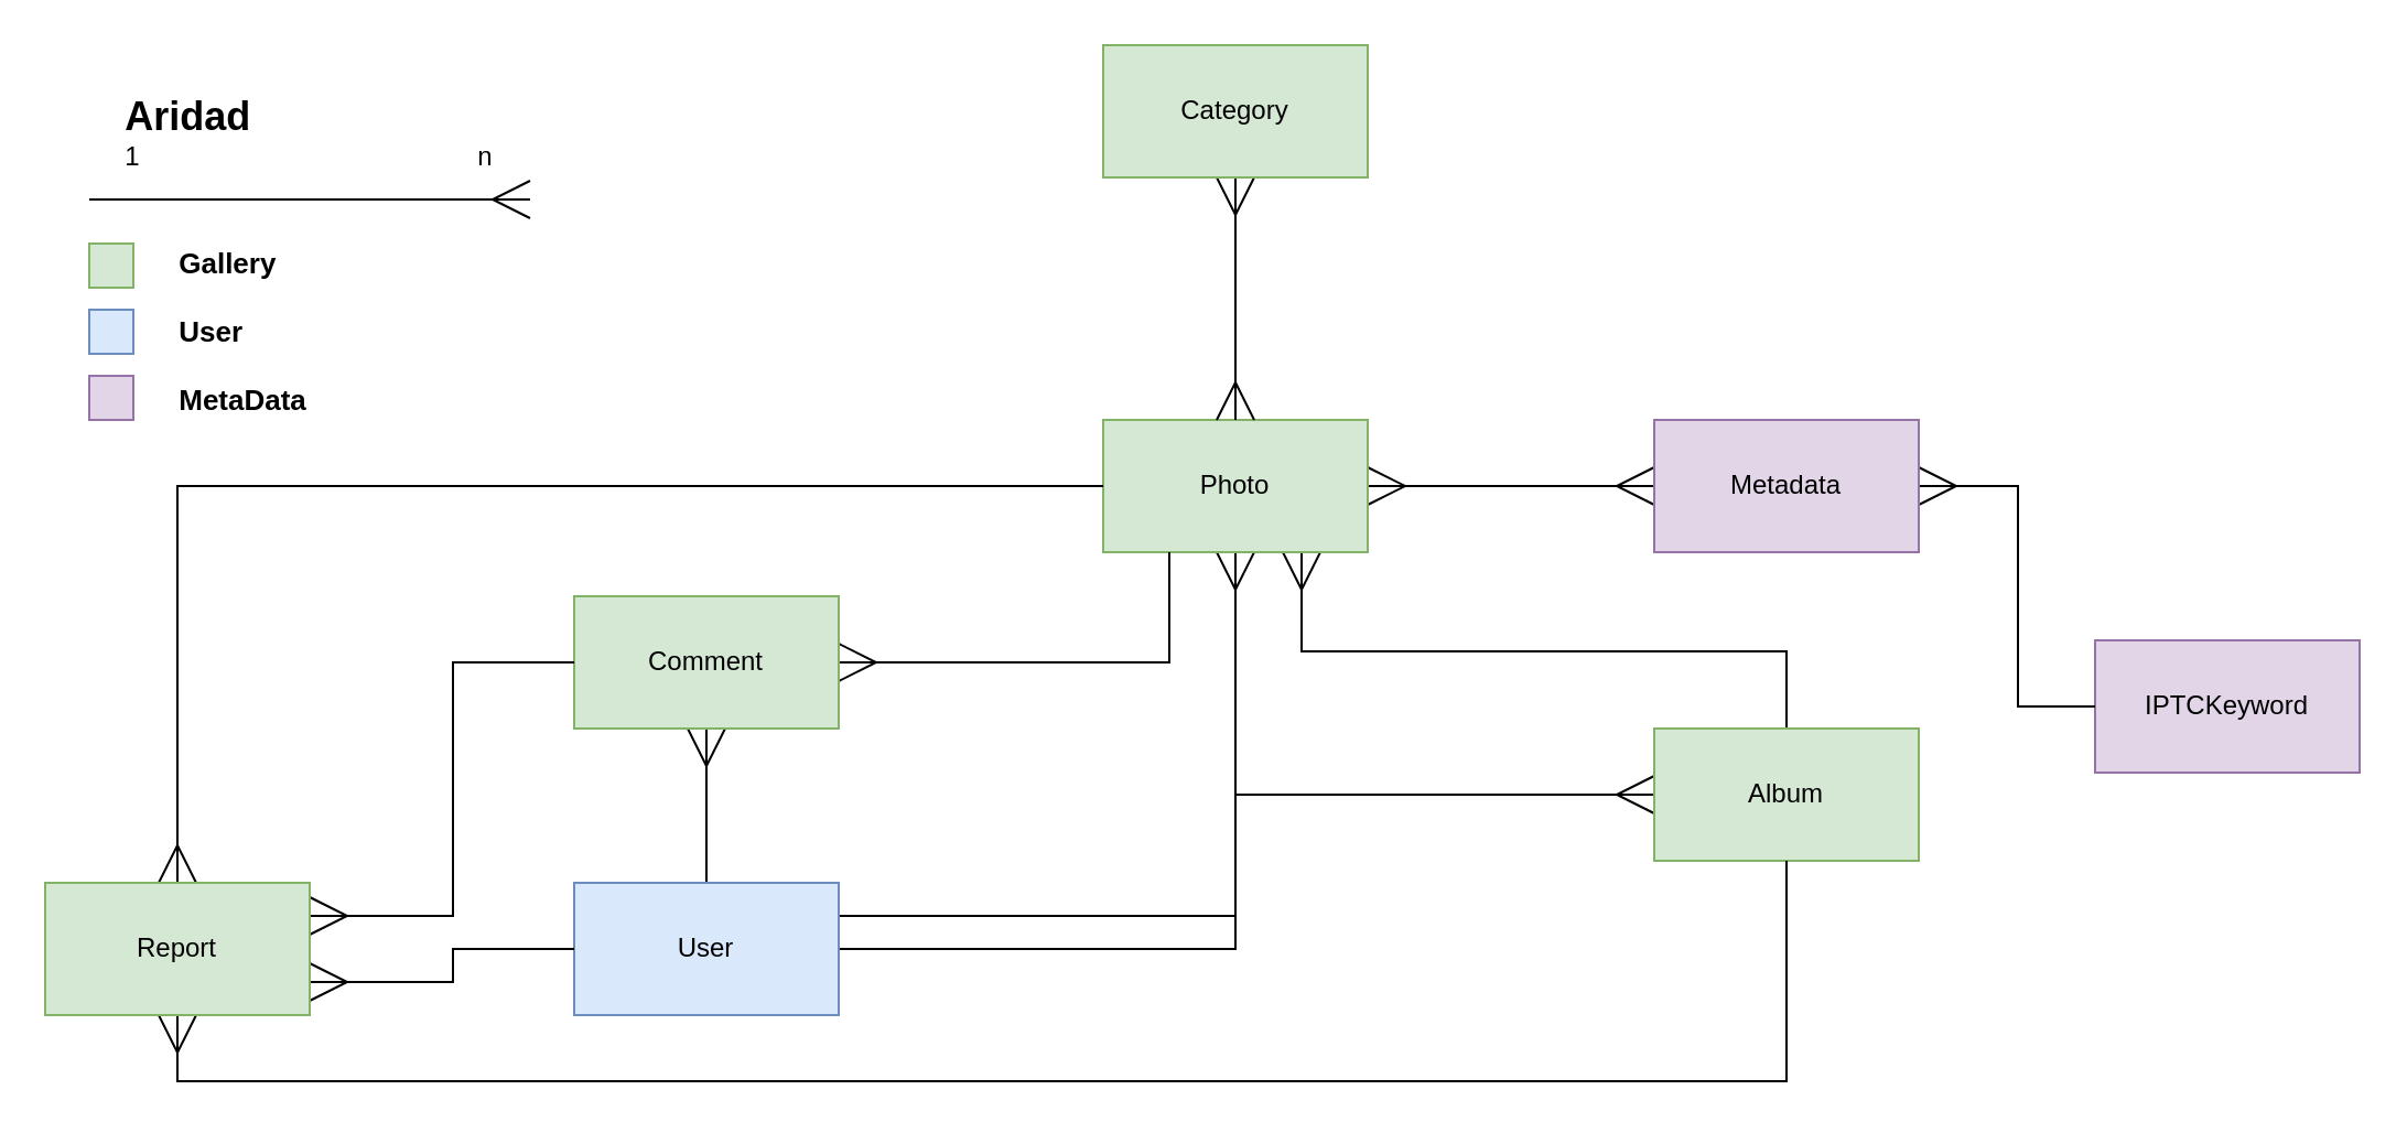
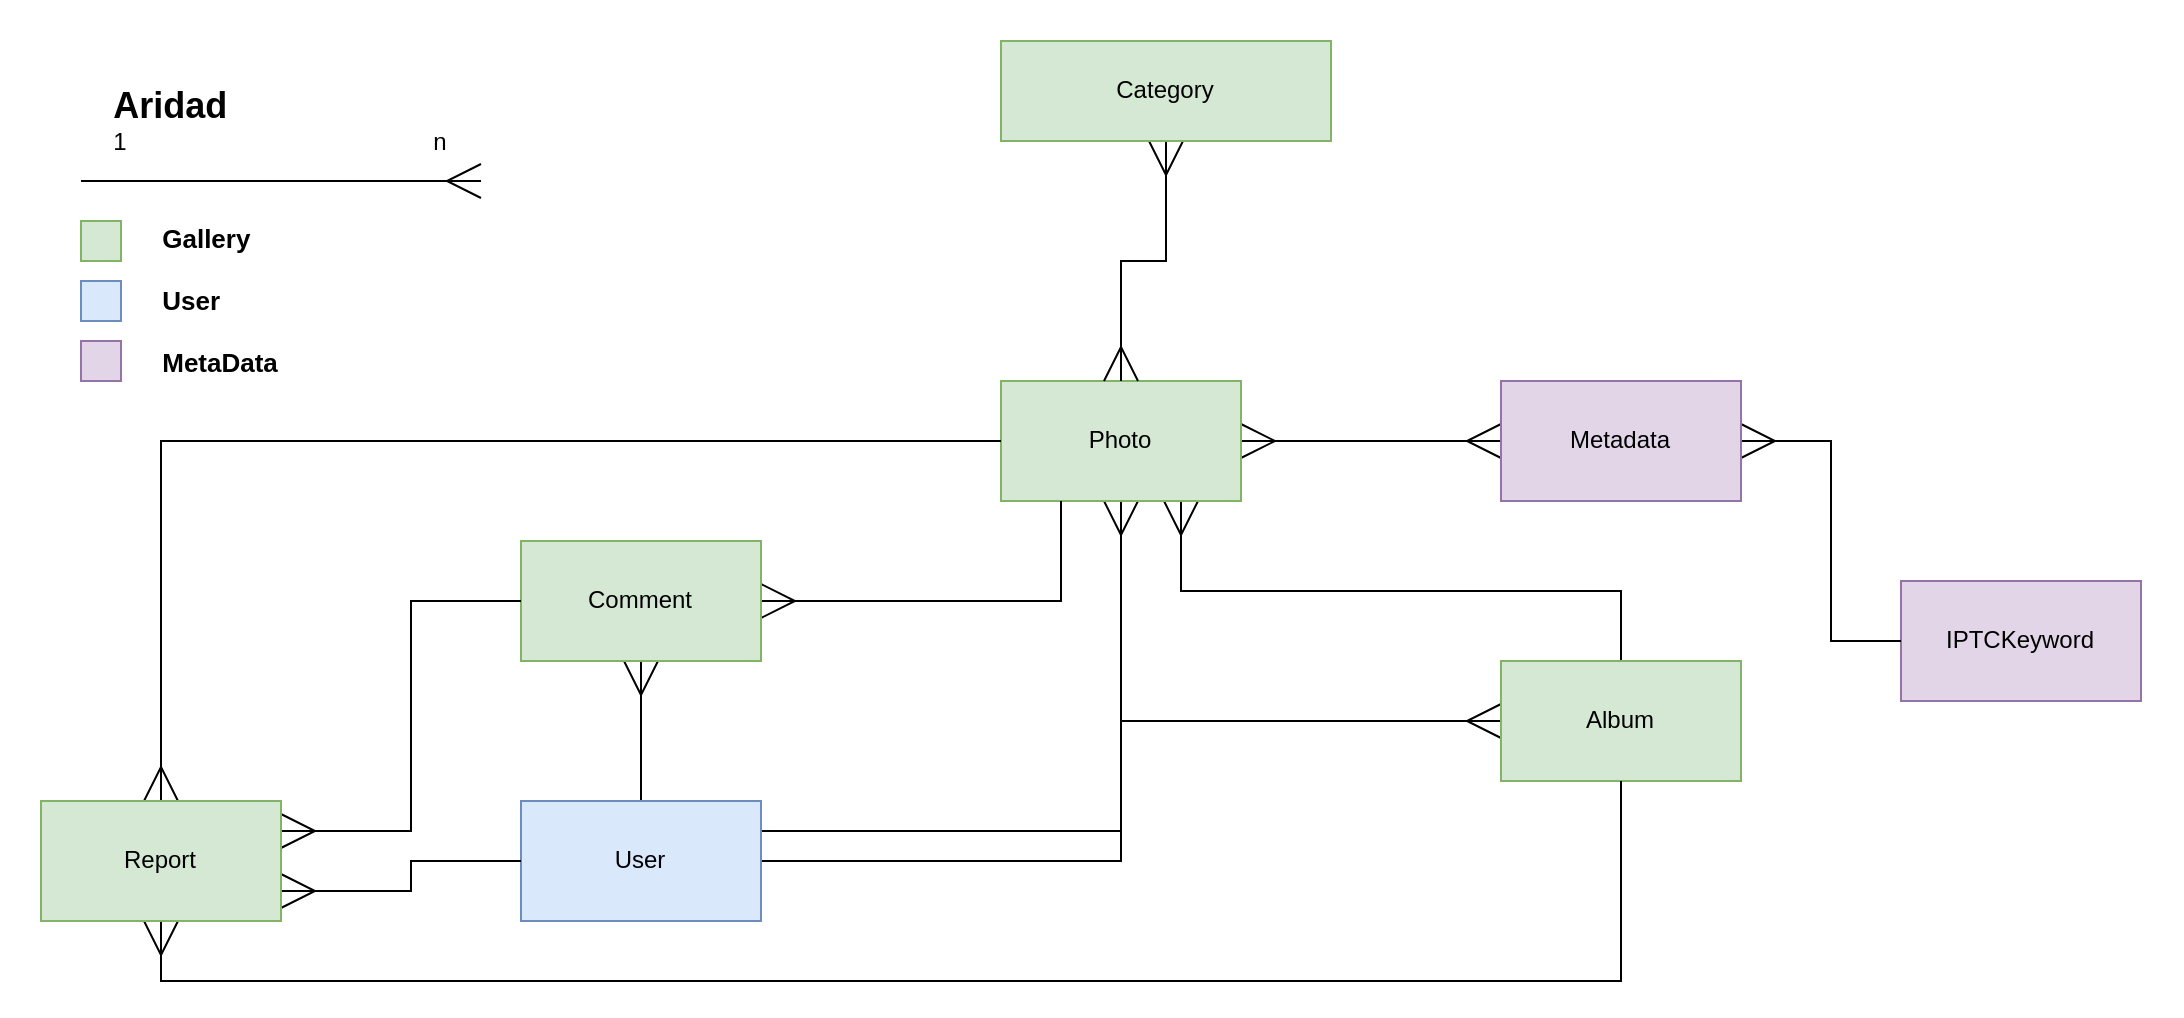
  <mxCell id="0" />
  <mxCell id="1" parent="0" />
  <mxCell id="2" style="edgeStyle=orthogonalEdgeStyle;rounded=0;orthogonalLoop=1;jettySize=auto;html=1;exitX=0.75;exitY=1;exitDx=0;exitDy=0;entryX=0.5;entryY=0;entryDx=0;entryDy=0;startArrow=ERmany;startFill=0;endArrow=none;endFill=0;endSize=15;startSize=15;" edge="1" parent="1" source="5" target="7"><mxGeometry relative="1" as="geometry" /></mxCell>
  <mxCell id="3" style="edgeStyle=orthogonalEdgeStyle;rounded=0;orthogonalLoop=1;jettySize=auto;html=1;exitX=0.5;exitY=1;exitDx=0;exitDy=0;entryX=1;entryY=0.25;entryDx=0;entryDy=0;startArrow=ERmany;startFill=0;endArrow=none;endFill=0;endSize=15;startSize=15;" edge="1" parent="1" source="5" target="11"><mxGeometry relative="1" as="geometry" /></mxCell>
  <mxCell id="4" style="edgeStyle=orthogonalEdgeStyle;rounded=0;orthogonalLoop=1;jettySize=auto;html=1;exitX=1;exitY=0.5;exitDx=0;exitDy=0;entryX=0;entryY=0.5;entryDx=0;entryDy=0;startArrow=ERmany;startFill=0;endArrow=ERmany;endFill=0;endSize=15;startSize=15;" edge="1" parent="1" source="5" target="21"><mxGeometry relative="1" as="geometry" /></mxCell>
  <mxCell id="5" value="Photo" style="rounded=0;whiteSpace=wrap;html=1;fillColor=#d5e8d4;strokeColor=#82b366;" vertex="1" parent="1"><mxGeometry x="500" y="190" width="120" height="60" as="geometry" /></mxCell>
  <mxCell id="6" style="edgeStyle=orthogonalEdgeStyle;rounded=0;orthogonalLoop=1;jettySize=auto;html=1;exitX=0;exitY=0.5;exitDx=0;exitDy=0;entryX=1;entryY=0.5;entryDx=0;entryDy=0;startArrow=ERmany;startFill=0;endArrow=none;endFill=0;endSize=15;startSize=15;" edge="1" parent="1" source="7" target="11"><mxGeometry relative="1" as="geometry" /></mxCell>
  <mxCell id="7" value="Album" style="rounded=0;whiteSpace=wrap;html=1;fillColor=#d5e8d4;strokeColor=#82b366;" vertex="1" parent="1"><mxGeometry x="750" y="330" width="120" height="60" as="geometry" /></mxCell>
  <mxCell id="8" style="edgeStyle=orthogonalEdgeStyle;rounded=0;orthogonalLoop=1;jettySize=auto;html=1;exitX=1;exitY=0.5;exitDx=0;exitDy=0;entryX=0.25;entryY=1;entryDx=0;entryDy=0;startArrow=ERmany;startFill=0;startSize=15;endArrow=none;endFill=0;endSize=15;" edge="1" parent="1" source="10" target="5"><mxGeometry relative="1" as="geometry" /></mxCell>
  <mxCell id="9" style="edgeStyle=orthogonalEdgeStyle;rounded=0;orthogonalLoop=1;jettySize=auto;html=1;exitX=0.5;exitY=1;exitDx=0;exitDy=0;startArrow=ERmany;startFill=0;startSize=15;endArrow=none;endFill=0;endSize=15;" edge="1" parent="1" source="10" target="11"><mxGeometry relative="1" as="geometry" /></mxCell>
  <mxCell id="10" value="Comment" style="rounded=0;whiteSpace=wrap;html=1;fillColor=#d5e8d4;strokeColor=#82b366;" vertex="1" parent="1"><mxGeometry x="260" y="270" width="120" height="60" as="geometry" /></mxCell>
  <mxCell id="11" value="User" style="rounded=0;whiteSpace=wrap;html=1;fillColor=#dae8fc;strokeColor=#6c8ebf;" vertex="1" parent="1"><mxGeometry x="260" y="400" width="120" height="60" as="geometry" /></mxCell>
  <mxCell id="12" value="&lt;div&gt;IPTCKeyword&lt;/div&gt;" style="rounded=0;whiteSpace=wrap;html=1;fillColor=#e1d5e7;strokeColor=#9673a6;" vertex="1" parent="1"><mxGeometry x="950" y="290" width="120" height="60" as="geometry" /></mxCell>
  <mxCell id="13" style="edgeStyle=orthogonalEdgeStyle;rounded=0;orthogonalLoop=1;jettySize=auto;html=1;exitX=0.5;exitY=1;exitDx=0;exitDy=0;entryX=0.5;entryY=0;entryDx=0;entryDy=0;startArrow=ERmany;startFill=0;endArrow=ERmany;endFill=0;startSize=15;endSize=15;" edge="1" parent="1" source="14" target="5"><mxGeometry relative="1" as="geometry" /></mxCell>
- <mxCell id="14" value="Category" style="rounded=0;whiteSpace=wrap;html=1;fillColor=#d5e8d4;strokeColor=#82b366;" vertex="1" parent="1"><mxGeometry x="500" y="20" width="120" height="60" as="geometry" /></mxCell>
+ <mxCell id="14" value="Category" style="rounded=0;whiteSpace=wrap;html=1;fillColor=#d5e8d4;strokeColor=#82b366;" vertex="1" parent="1"><mxGeometry x="500" y="20" width="165" height="50" as="geometry" /></mxCell>
  <mxCell id="15" style="edgeStyle=orthogonalEdgeStyle;rounded=0;orthogonalLoop=1;jettySize=auto;html=1;exitX=1;exitY=0.75;exitDx=0;exitDy=0;entryX=0;entryY=0.5;entryDx=0;entryDy=0;startArrow=ERmany;startFill=0;endArrow=none;endFill=0;endSize=15;startSize=15;" edge="1" parent="1" source="19" target="11"><mxGeometry relative="1" as="geometry" /></mxCell>
  <mxCell id="16" style="edgeStyle=orthogonalEdgeStyle;rounded=0;orthogonalLoop=1;jettySize=auto;html=1;exitX=1;exitY=0.25;exitDx=0;exitDy=0;entryX=0;entryY=0.5;entryDx=0;entryDy=0;startArrow=ERmany;startFill=0;endArrow=none;endFill=0;endSize=15;startSize=15;" edge="1" parent="1" source="19" target="10"><mxGeometry relative="1" as="geometry" /></mxCell>
  <mxCell id="17" style="edgeStyle=orthogonalEdgeStyle;rounded=0;orthogonalLoop=1;jettySize=auto;html=1;exitX=0.5;exitY=0;exitDx=0;exitDy=0;entryX=0;entryY=0.5;entryDx=0;entryDy=0;startArrow=ERmany;startFill=0;endArrow=none;endFill=0;endSize=15;startSize=15;" edge="1" parent="1" source="19" target="5"><mxGeometry relative="1" as="geometry" /></mxCell>
  <mxCell id="18" style="edgeStyle=orthogonalEdgeStyle;rounded=0;orthogonalLoop=1;jettySize=auto;html=1;exitX=0.5;exitY=1;exitDx=0;exitDy=0;entryX=0.5;entryY=1;entryDx=0;entryDy=0;startArrow=ERmany;startFill=0;endArrow=none;endFill=0;endSize=15;startSize=15;" edge="1" parent="1" source="19" target="7"><mxGeometry relative="1" as="geometry" /></mxCell>
  <mxCell id="19" value="Report" style="rounded=0;whiteSpace=wrap;html=1;fillColor=#d5e8d4;strokeColor=#82b366;" vertex="1" parent="1"><mxGeometry x="20" y="400" width="120" height="60" as="geometry" /></mxCell>
  <mxCell id="20" style="edgeStyle=orthogonalEdgeStyle;rounded=0;orthogonalLoop=1;jettySize=auto;html=1;exitX=1;exitY=0.5;exitDx=0;exitDy=0;entryX=0;entryY=0.5;entryDx=0;entryDy=0;startArrow=ERmany;startFill=0;endArrow=none;endFill=0;endSize=15;startSize=15;" edge="1" parent="1" source="21" target="12"><mxGeometry relative="1" as="geometry" /></mxCell>
  <mxCell id="21" value="Metadata" style="rounded=0;whiteSpace=wrap;html=1;fillColor=#e1d5e7;strokeColor=#9673a6;" vertex="1" parent="1"><mxGeometry x="750" y="190" width="120" height="60" as="geometry" /></mxCell>
  <mxCell id="22" value="" style="endArrow=ERmany;html=1;endFill=0;endSize=15;startSize=15;" edge="1" parent="1"><mxGeometry width="50" height="50" relative="1" as="geometry"><mxPoint x="40" y="90" as="sourcePoint" /><mxPoint x="240" y="90" as="targetPoint" /></mxGeometry></mxCell>
  <mxCell id="23" value="&lt;div align=&quot;left&quot;&gt;&lt;font size=&quot;1&quot;&gt;&lt;b style=&quot;font-size: 18px&quot;&gt;Aridad&lt;/b&gt;&lt;/font&gt;&lt;/div&gt;&lt;div&gt;1&amp;nbsp;&amp;nbsp;&amp;nbsp;&amp;nbsp;&amp;nbsp;&amp;nbsp;&amp;nbsp;&amp;nbsp;&amp;nbsp;&amp;nbsp;&amp;nbsp;&amp;nbsp;&amp;nbsp;&amp;nbsp;&amp;nbsp;&amp;nbsp;&amp;nbsp;&amp;nbsp;&amp;nbsp;&amp;nbsp;&amp;nbsp;&amp;nbsp;&amp;nbsp;&amp;nbsp;&amp;nbsp;&amp;nbsp;&amp;nbsp;&amp;nbsp;&amp;nbsp;&amp;nbsp;&amp;nbsp;&amp;nbsp;&amp;nbsp;&amp;nbsp;&amp;nbsp;&amp;nbsp;&amp;nbsp;&amp;nbsp;&amp;nbsp;&amp;nbsp;&amp;nbsp;&amp;nbsp;&amp;nbsp;&amp;nbsp;&amp;nbsp; n&lt;br&gt;&lt;/div&gt;" style="text;html=1;strokeColor=none;fillColor=none;align=center;verticalAlign=middle;whiteSpace=wrap;rounded=0;" vertex="1" parent="1"><mxGeometry x="20" y="50" width="240" height="20" as="geometry" /></mxCell>
  <mxCell id="24" value="" style="rounded=0;whiteSpace=wrap;html=1;fillColor=#d5e8d4;strokeColor=#82b366;" vertex="1" parent="1"><mxGeometry x="40" y="110" width="20" height="20" as="geometry" /></mxCell>
  <mxCell id="25" value="" style="rounded=0;whiteSpace=wrap;html=1;fillColor=#dae8fc;strokeColor=#6c8ebf;" vertex="1" parent="1"><mxGeometry x="40" y="140" width="20" height="20" as="geometry" /></mxCell>
  <mxCell id="26" value="" style="rounded=0;whiteSpace=wrap;html=1;fillColor=#e1d5e7;strokeColor=#9673a6;" vertex="1" parent="1"><mxGeometry x="40" y="170" width="20" height="20" as="geometry" /></mxCell>
  <mxCell id="27" value="&lt;div style=&quot;font-size: 13px&quot; align=&quot;left&quot;&gt;&lt;font style=&quot;font-size: 13px&quot;&gt;&lt;b&gt;Gallery&lt;/b&gt;&lt;/font&gt;&lt;/div&gt;&lt;div style=&quot;font-size: 13px&quot; align=&quot;left&quot;&gt;&lt;font style=&quot;font-size: 13px&quot;&gt;&lt;b&gt;&lt;br&gt;&lt;/b&gt;&lt;/font&gt;&lt;/div&gt;&lt;div style=&quot;font-size: 13px&quot; align=&quot;left&quot;&gt;&lt;font style=&quot;font-size: 13px&quot;&gt;&lt;b&gt;User&lt;/b&gt;&lt;/font&gt;&lt;/div&gt;&lt;div style=&quot;font-size: 13px&quot; align=&quot;left&quot;&gt;&lt;font style=&quot;font-size: 13px&quot;&gt;&lt;b&gt;&lt;br&gt;&lt;/b&gt;&lt;/font&gt;&lt;/div&gt;&lt;div style=&quot;font-size: 13px&quot; align=&quot;left&quot;&gt;&lt;font style=&quot;font-size: 13px&quot;&gt;&lt;b&gt;MetaData&lt;/b&gt;&lt;/font&gt;&lt;br&gt;&lt;/div&gt;" style="text;html=1;strokeColor=none;fillColor=none;align=center;verticalAlign=middle;whiteSpace=wrap;rounded=0;" vertex="1" parent="1"><mxGeometry x="90" y="140" width="40" height="20" as="geometry" /></mxCell>
